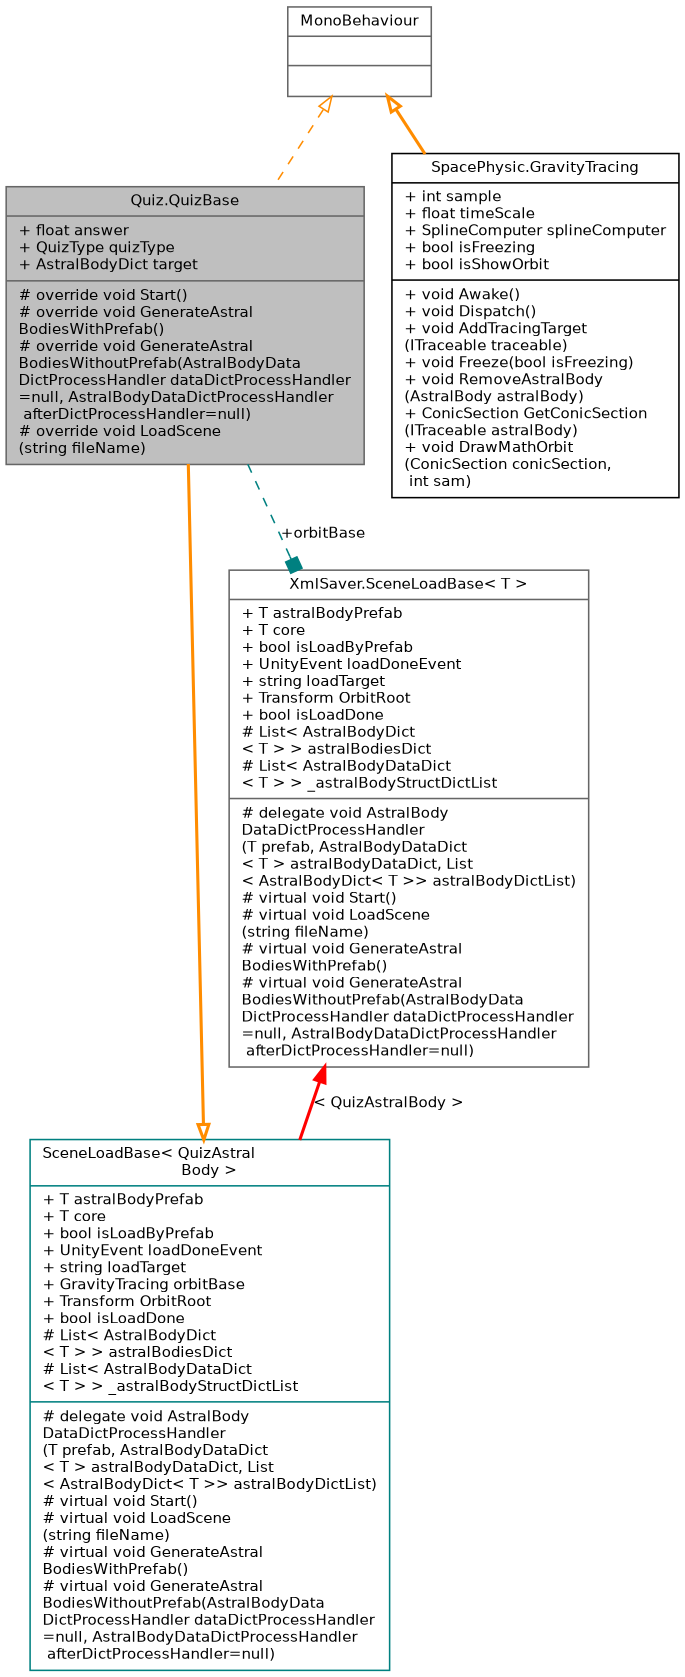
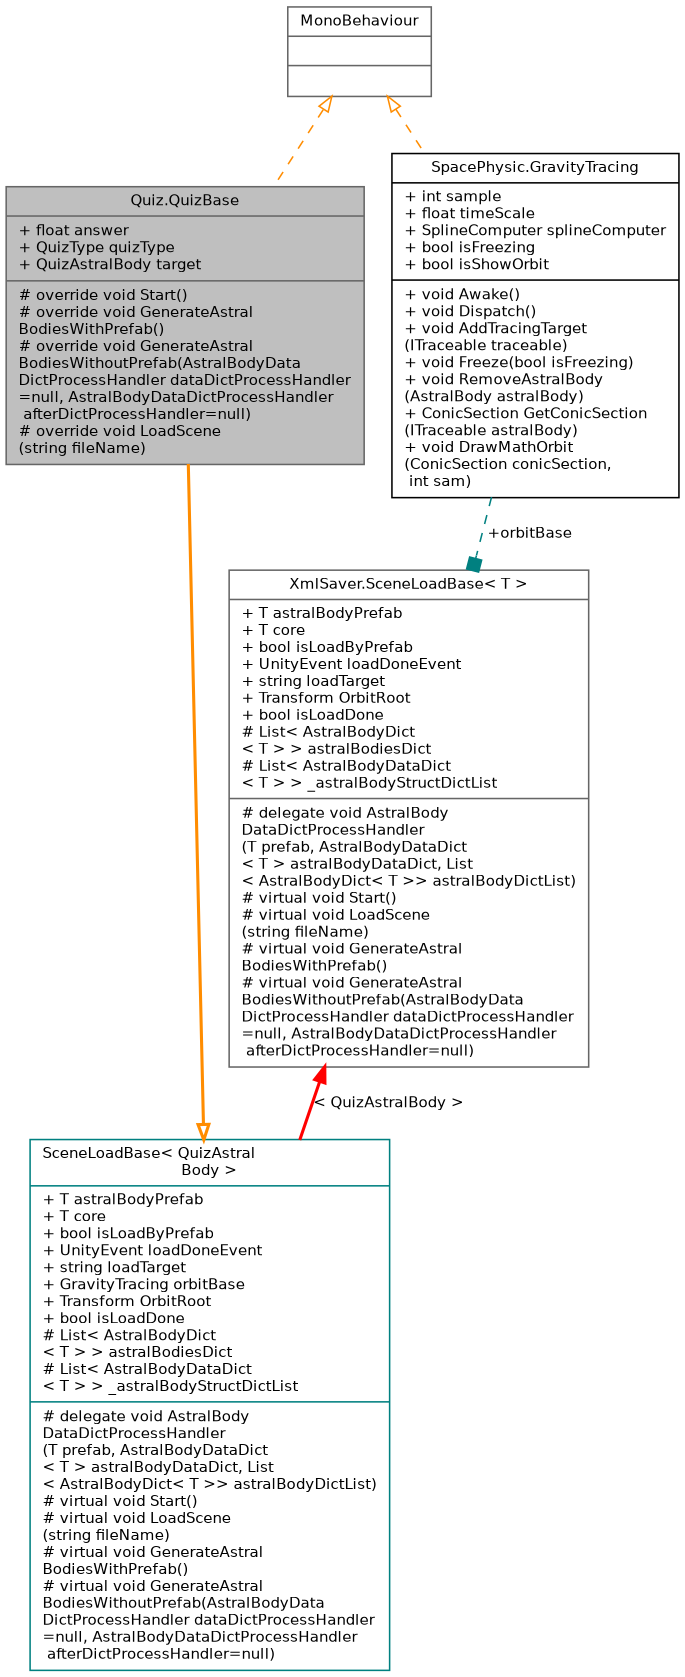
  digraph {
    node [color=gray40 fillcolor=white fontname=Helvetica fontsize=10 shape=record style=filled]
    edge [arrowtail=onormal color=darkorange dir=back fontname=Helvetica fontsize=10 labelfontname=Helvetica labelfontsize=10 style=bold]
-   n1 [fillcolor=grey75 fontcolor=black height=0.2 label="{Quiz.QuizBase\n|+ float answer\l+ QuizType quizType\l+ AstralBodyDict target\l|# override void Start()\l# override void GenerateAstral\lBodiesWithPrefab()\l# override void GenerateAstral\lBodiesWithoutPrefab(AstralBodyData\lDictProcessHandler dataDictProcessHandler\l=null, AstralBodyDataDictProcessHandler\l afterDictProcessHandler=null)\l# override void LoadScene\l(string fileName)\l}" width=0.4]
+   n1 [fillcolor=grey75 fontcolor=black height=0.2 label="{Quiz.QuizBase\n|+ float answer\l+ QuizType quizType\l+ QuizAstralBody target\l|# override void Start()\l# override void GenerateAstral\lBodiesWithPrefab()\l# override void GenerateAstral\lBodiesWithoutPrefab(AstralBodyData\lDictProcessHandler dataDictProcessHandler\l=null, AstralBodyDataDictProcessHandler\l afterDictProcessHandler=null)\l# override void LoadScene\l(string fileName)\l}" width=0.4]
    n2 [color=teal height=0.2 label="{SceneLoadBase\< QuizAstral\lBody \>\n|+ T astralBodyPrefab\l+ T core\l+ bool isLoadByPrefab\l+ UnityEvent loadDoneEvent\l+ string loadTarget\l+ GravityTracing orbitBase\l+ Transform OrbitRoot\l+ bool isLoadDone\l# List\< AstralBodyDict\l\< T \> \> astralBodiesDict\l# List\< AstralBodyDataDict\l\< T \> \> _astralBodyStructDictList\l|# delegate void AstralBody\lDataDictProcessHandler\l(T prefab, AstralBodyDataDict\l\< T \> astralBodyDataDict, List\l\< AstralBodyDict\< T \>\> astralBodyDictList)\l# virtual void Start()\l# virtual void LoadScene\l(string fileName)\l# virtual void GenerateAstral\lBodiesWithPrefab()\l# virtual void GenerateAstral\lBodiesWithoutPrefab(AstralBodyData\lDictProcessHandler dataDictProcessHandler\l=null, AstralBodyDataDictProcessHandler\l afterDictProcessHandler=null)\l}" width=0.4]
    n3 [height=0.2 label="{XmlSaver.SceneLoadBase\< T \>\n|+ T astralBodyPrefab\l+ T core\l+ bool isLoadByPrefab\l+ UnityEvent loadDoneEvent\l+ string loadTarget\l+ Transform OrbitRoot\l+ bool isLoadDone\l# List\< AstralBodyDict\l\< T \> \> astralBodiesDict\l# List\< AstralBodyDataDict\l\< T \> \> _astralBodyStructDictList\l|# delegate void AstralBody\lDataDictProcessHandler\l(T prefab, AstralBodyDataDict\l\< T \> astralBodyDataDict, List\l\< AstralBodyDict\< T \>\> astralBodyDictList)\l# virtual void Start()\l# virtual void LoadScene\l(string fileName)\l# virtual void GenerateAstral\lBodiesWithPrefab()\l# virtual void GenerateAstral\lBodiesWithoutPrefab(AstralBodyData\lDictProcessHandler dataDictProcessHandler\l=null, AstralBodyDataDictProcessHandler\l afterDictProcessHandler=null)\l}" width=0.4]
    n4 [height=0.2 label="{MonoBehaviour\n||}" width=0.4]
    n5 [color=black height=0.2 label="{SpacePhysic.GravityTracing\n|+ int sample\l+ float timeScale\l+ SplineComputer splineComputer\l+ bool isFreezing\l+ bool isShowOrbit\l|+ void Awake()\l+ void Dispatch()\l+ void AddTracingTarget\l(ITraceable traceable)\l+ void Freeze(bool isFreezing)\l+ void RemoveAstralBody\l(AstralBody astralBody)\l+ ConicSection GetConicSection\l(ITraceable astralBody)\l+ void DrawMathOrbit\l(ConicSection conicSection,\l int sam)\l}" width=0.4]
    n2 -> n1
    n3 -> n2 [color=red label=" \< QuizAstralBody \>" arrowtail=""]
    n4 -> n1 [style=dashed]
-   n4 -> n5
-   n1 -> n3 [arrowhead=box color=teal label=" +orbitBase" style=dashed arrowtail="" dir=""]
+   n4 -> n5 [style=dashed]
+   n5 -> n3 [arrowhead=box color=teal label=" +orbitBase" style=dashed arrowtail="" dir=""]
  }
